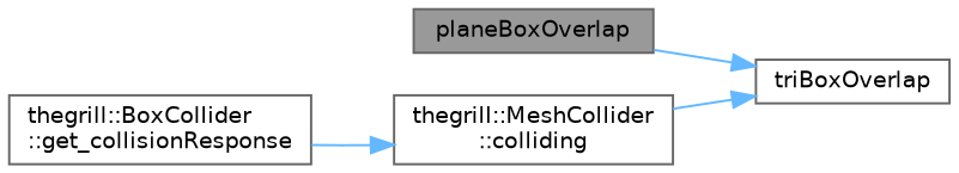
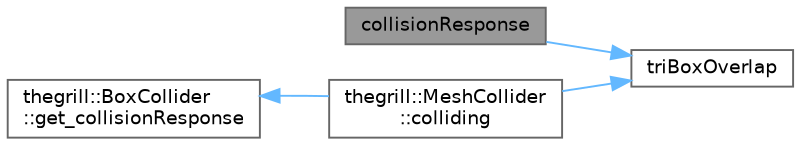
  digraph {
    rankdir=RL
    node [color=grey40 fillcolor=white fontname=Helvetica fontsize=10 shape=box style=filled]
    edge [color=steelblue1 dir=back fontname=Helvetica fontsize=10 labelfontname=Helvetica labelfontsize=10 style=solid]
-   n1 [color=gray40 fillcolor=grey60 fontcolor=black height=0.2 label=planeBoxOverlap width=0.4]
+   n1 [color=gray40 fillcolor=grey60 fontcolor=black height=0.2 label=collisionResponse width=0.4]
    n2 [height=0.2 label=triBoxOverlap width=0.4]
    n3 [height=0.2 label="thegrill::MeshCollider\l::colliding" width=0.4]
    n4 [height=0.2 label="thegrill::BoxCollider\l::get_collisionResponse" width=0.4]
    n2 -> n1
    n2 -> n3
-   n3 -> n4
+   n4 -> n3
  }
